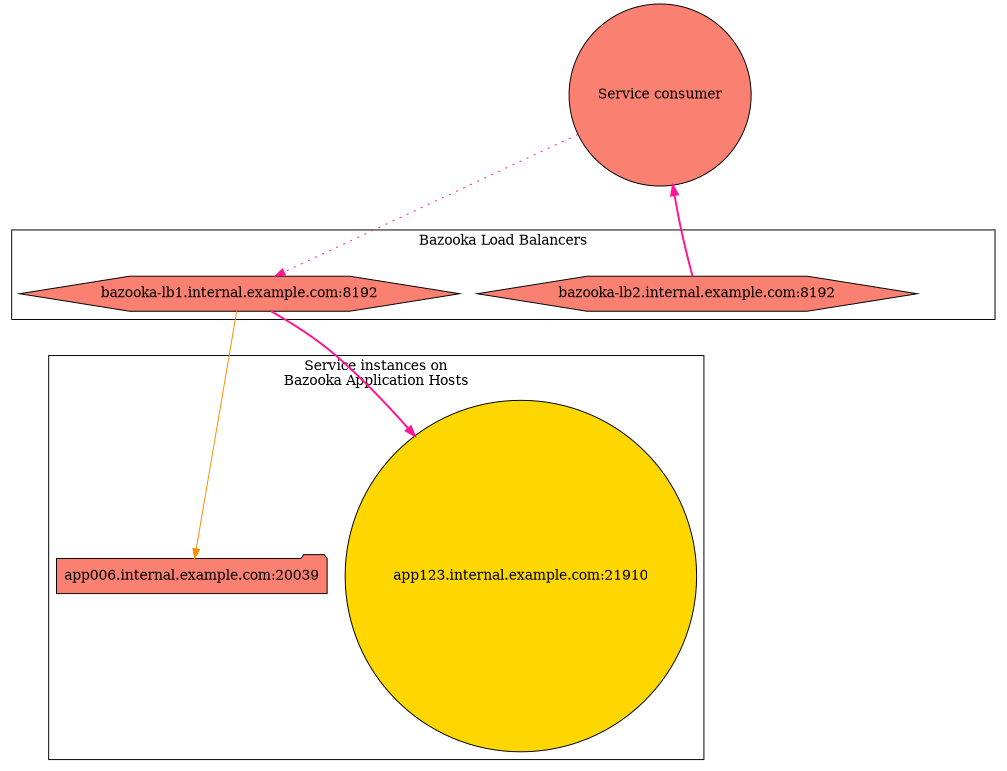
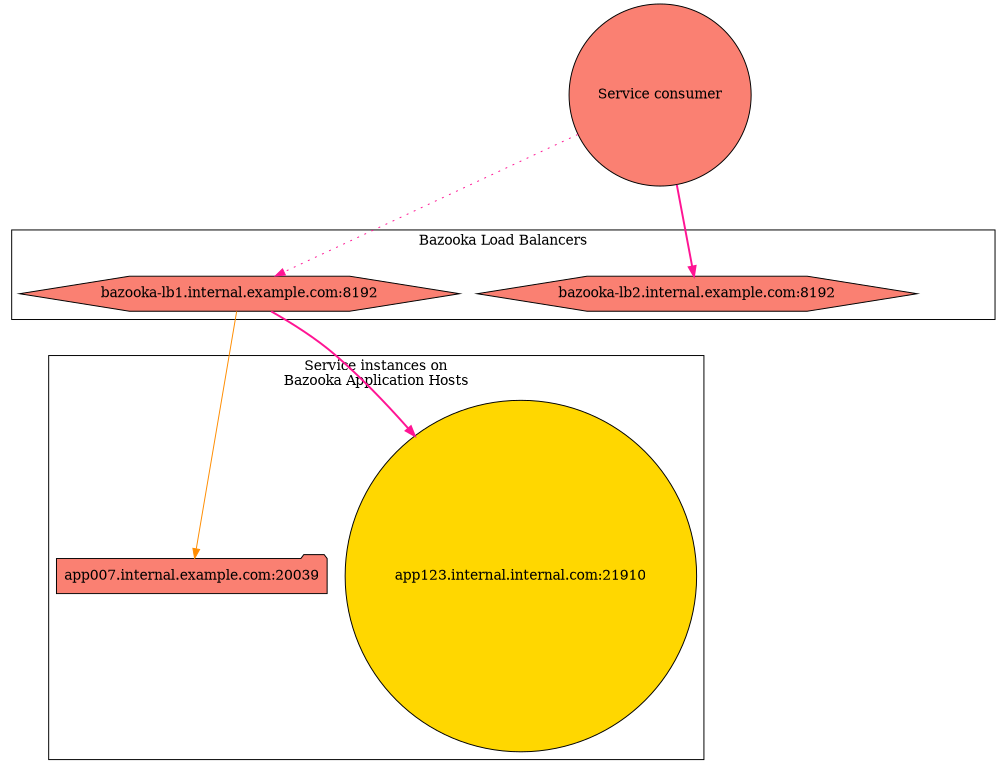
  digraph {
    rankdir=TB
    node [shape=hexagon style=filled fillcolor=salmon]
    edge [color=deeppink minlen=2.5 style=bold]
    lb3 [shape=record style=invis fillcolor=""]
    n2 [label="bazooka-lb1.internal.example.com:8192"]
    n3 [label="bazooka-lb2.internal.example.com:8192"]
-   n4 [label="app006.internal.example.com:20039" shape=folder]
-   n5 [fillcolor=gold label="app123.internal.example.com:21910" shape=circle]
+   n4 [label="app007.internal.example.com:20039" shape=folder]
+   n5 [fillcolor=gold label="app123.internal.internal.com:21910" shape=circle]
    n6 [label="Service consumer" shape=circle]
    subgraph cluster_1 {
      label="Bazooka Load Balancers\n\n"
      lb3
      n2
      n3
    }
    subgraph cluster_2 {
      label="Service instances on\nBazooka Application Hosts"
      n4
      n5
    }
    n2 -> n4 [color=darkorange style=solid]
    n2 -> n5
    n6 -> n2 [style=dotted]
-   n3 -> n6
+   n6 -> n3
  }
